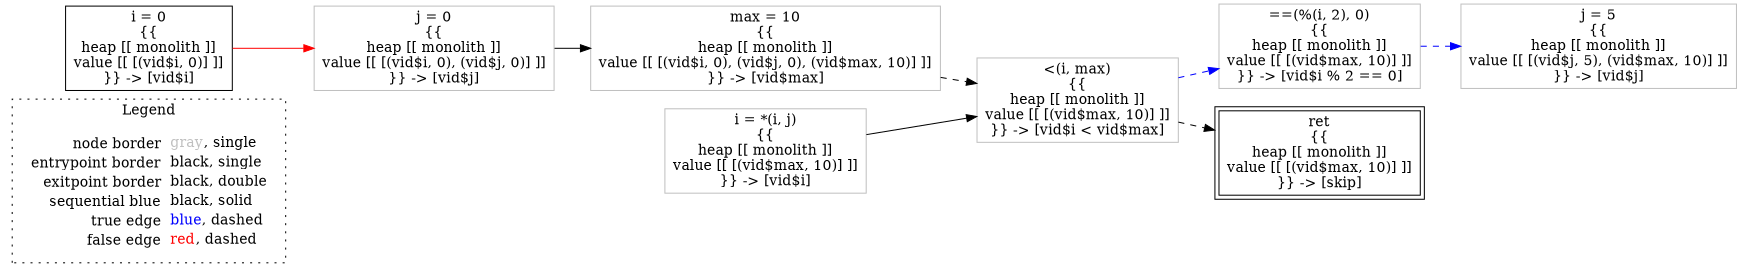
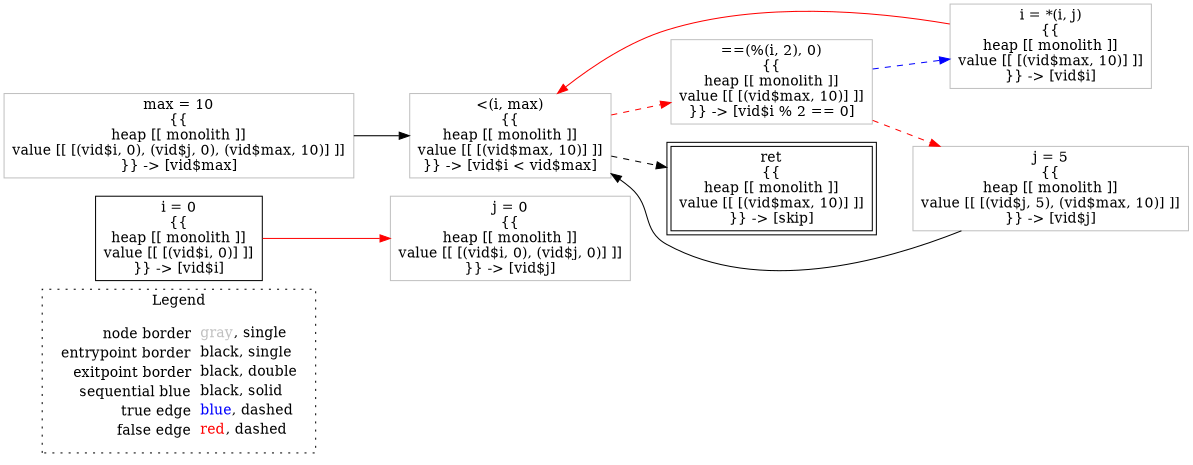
  digraph {
    rankdir=LR
    node [shape=rect color=gray]
    edge [color=black]
    n1 [label=<<table border="0" cellpadding="2" cellspacing="0" cellborder="0"><tr><td align="right">node border&nbsp;</td><td align="left"><font color="gray">gray</font>, single</td></tr><tr><td align="right">entrypoint border&nbsp;</td><td align="left"><font color="black">black</font>, single</td></tr><tr><td align="right">exitpoint border&nbsp;</td><td align="left"><font color="black">black</font>, double</td></tr><tr><td align="right">sequential blue&nbsp;</td><td align="left"><font color="black">black</font>, solid</td></tr><tr><td align="right">true edge&nbsp;</td><td align="left"><font color="blue">blue</font>, dashed</td></tr><tr><td align="right">false edge&nbsp;</td><td align="left"><font color="red">red</font>, dashed</td></tr></table>> shape=plaintext color=""]
    n2 [color=black label=<i = 0<BR/>{{<BR/>heap [[ monolith ]]<BR/>value [[ [(vid$i, 0)] ]]<BR/>}} -&gt; [vid$i]>]
    n3 [label=<j = 0<BR/>{{<BR/>heap [[ monolith ]]<BR/>value [[ [(vid$i, 0), (vid$j, 0)] ]]<BR/>}} -&gt; [vid$j]>]
    n4 [label=<max = 10<BR/>{{<BR/>heap [[ monolith ]]<BR/>value [[ [(vid$i, 0), (vid$j, 0), (vid$max, 10)] ]]<BR/>}} -&gt; [vid$max]>]
    n5 [label=<i = *(i, j)<BR/>{{<BR/>heap [[ monolith ]]<BR/>value [[ [(vid$max, 10)] ]]<BR/>}} -&gt; [vid$i]>]
    n6 [label=<&lt;(i, max)<BR/>{{<BR/>heap [[ monolith ]]<BR/>value [[ [(vid$max, 10)] ]]<BR/>}} -&gt; [vid$i &lt; vid$max]>]
    n7 [label=<==(%(i, 2), 0)<BR/>{{<BR/>heap [[ monolith ]]<BR/>value [[ [(vid$max, 10)] ]]<BR/>}} -&gt; [vid$i % 2 == 0]>]
    n8 [color=black label=<ret<BR/>{{<BR/>heap [[ monolith ]]<BR/>value [[ [(vid$max, 10)] ]]<BR/>}} -&gt; [skip]> peripheries=2]
    n9 [label=<j = 5<BR/>{{<BR/>heap [[ monolith ]]<BR/>value [[ [(vid$j, 5), (vid$max, 10)] ]]<BR/>}} -&gt; [vid$j]>]
    subgraph cluster_1 {
      label=Legend
      style=dotted
      n1
    }
    n2 -> n3 [color=red]
-   n3 -> n4
-   n4 -> n6 [style=dashed]
-   n5 -> n6
-   n6 -> n7 [color=blue style=dashed]
+   n4 -> n6
+   n5 -> n6 [color=red]
+   n6 -> n7 [color=red style=dashed]
    n6 -> n8 [style=dashed]
-   n7 -> n9 [color=blue style=dashed]
+   n7 -> n5 [color=blue style=dashed]
+   n7 -> n9 [color=red style=dashed]
+   n9 -> n6
  }
